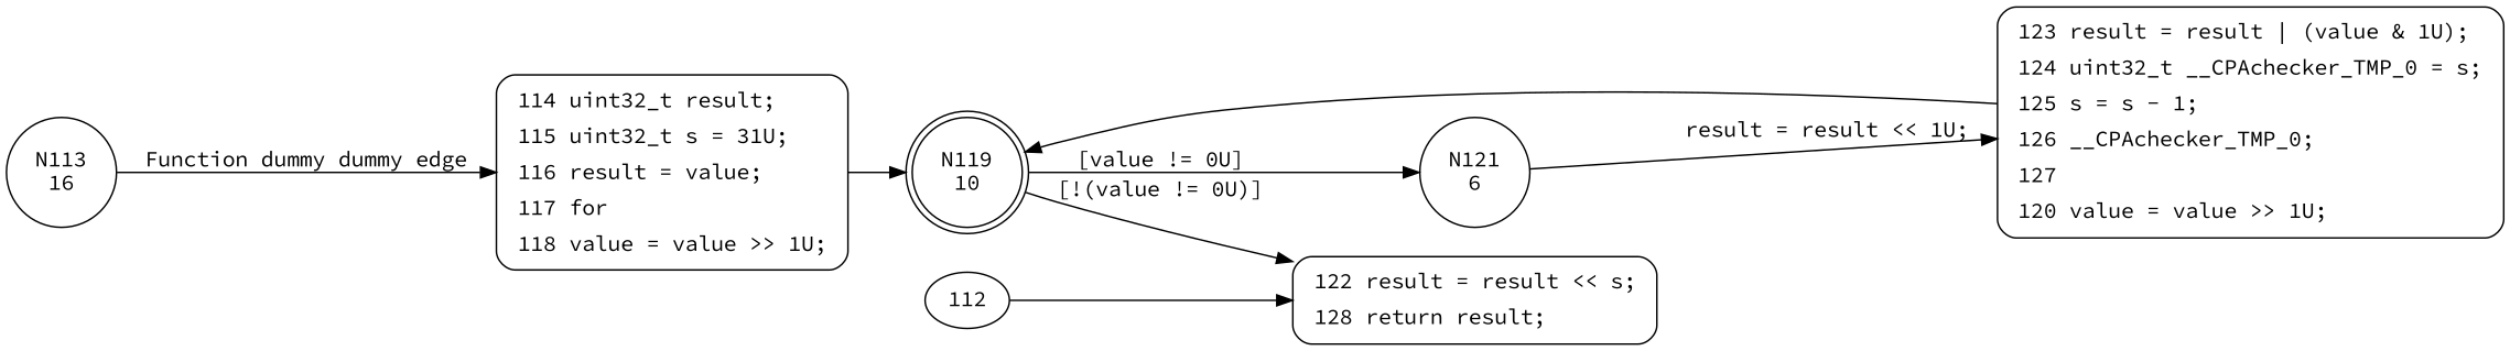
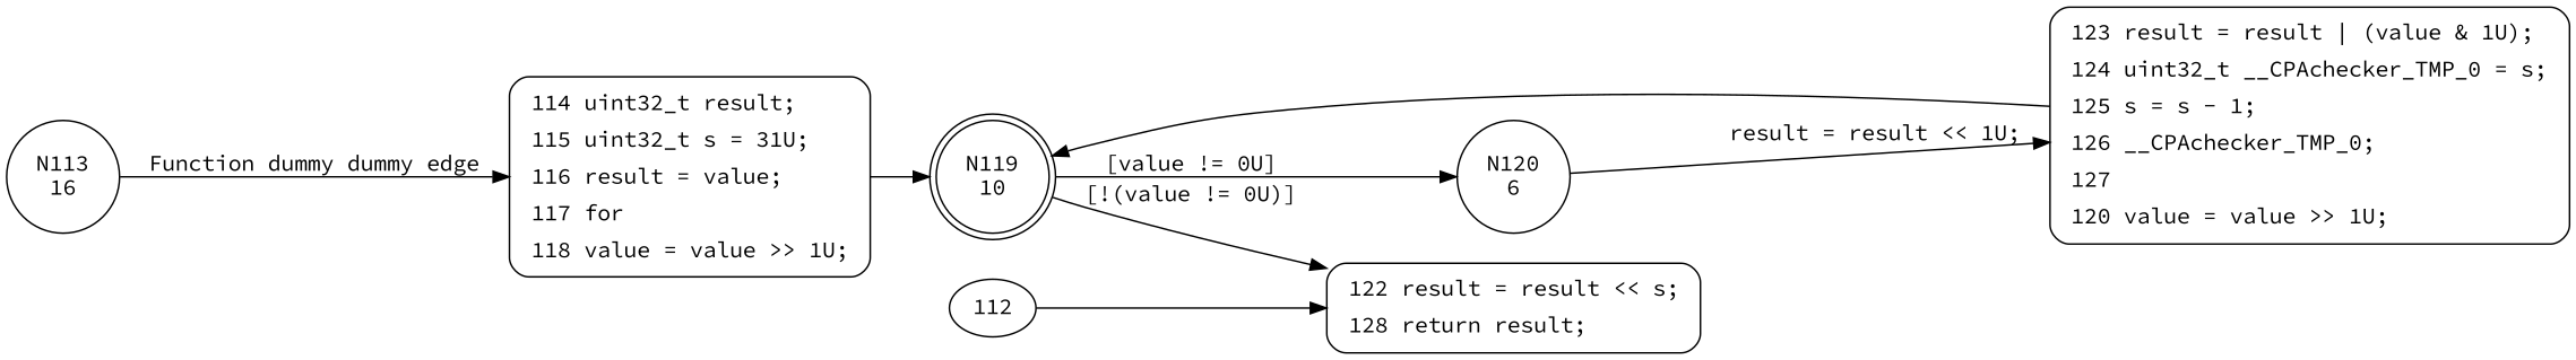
  digraph {
    fontname="Source Code Pro"
    rankdir=LR
    node [fontname="Source Code Pro" shape=Mrecord]
    edge [fontname="Source Code Pro"]
    n1 [label="N113\n16" shape=circle]
    n2 [fillcolor=white label=<<table border="0" cellborder="0" cellpadding="3" bgcolor="white"><tr><td align="right">114</td><td align="left">uint32_t result;</td></tr><tr><td align="right">115</td><td align="left">uint32_t s = 31U;</td></tr><tr><td align="right">116</td><td align="left">result = value;</td></tr><tr><td align="right">117</td><td align="left">for</td></tr><tr><td align="right">118</td><td align="left">value = value &gt;&gt; 1U;</td></tr></table>> penwidth=1 style="filled,bold"]
    n3 [label="N119\n10" shape=doublecircle]
-   n4 [label="N121\n6" shape=circle]
+   n4 [label="N120\n6" shape=circle]
    n5 [fillcolor=white label=<<table border="0" cellborder="0" cellpadding="3" bgcolor="white"><tr><td align="right">122</td><td align="left">result = result &lt;&lt; s;</td></tr><tr><td align="right">128</td><td align="left">return result;</td></tr></table>> penwidth=1 style="filled,bold"]
    n6 [fillcolor=white label=<<table border="0" cellborder="0" cellpadding="3" bgcolor="white"><tr><td align="right">123</td><td align="left">result = result &#124; (value &amp; 1U);</td></tr><tr><td align="right">124</td><td align="left">uint32_t __CPAchecker_TMP_0 = s;</td></tr><tr><td align="right">125</td><td align="left">s = s - 1;</td></tr><tr><td align="right">126</td><td align="left">__CPAchecker_TMP_0;</td></tr><tr><td align="right">127</td><td align="left"></td></tr><tr><td align="right">120</td><td align="left">value = value &gt;&gt; 1U;</td></tr></table>> penwidth=1 style="filled,bold"]
    112 [shape=""]
    n1 -> n2 [label="Function dummy dummy edge"]
    n2 -> n3
    n3 -> n4 [label="[value != 0U]"]
    n3 -> n5 [label="[!(value != 0U)]"]
    n4 -> n6 [label="result = result << 1U;"]
    n6 -> n3
    112 -> n5
  }
